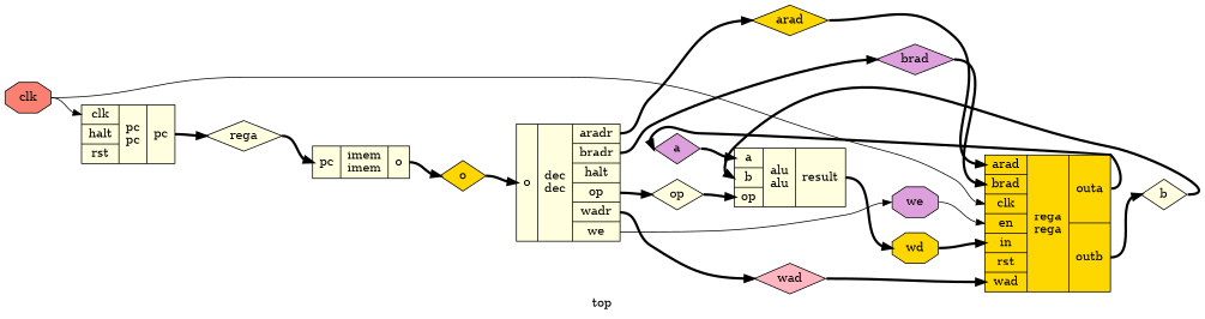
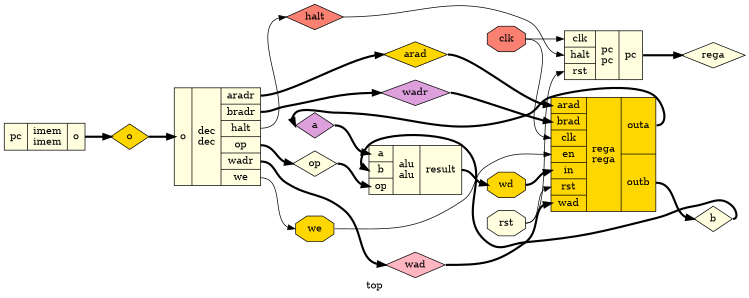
  digraph {
    label=top
    rankdir=LR
    remincross=true
    node [color=black fillcolor=lightyellow fontcolor=black shape=diamond style=filled]
    edge [color=black headport=w style="setlinewidth(3)" tailport=e]
    n1 [fillcolor=plum label=a]
    n2 [label="{{<p2> a|<p4> b|<p9> op}|alu\nalu|{<p15> result}}" shape=record color="" fontcolor=""]
    n3 [fillcolor=gold label=wd shape=octagon]
    n4 [fillcolor=gold label=arad]
    n5 [fillcolor=gold label="{{<p3> arad|<p5> brad|<p6> clk|<p23> en|<p24> in|<p11> rst|<p12> wad}|rega\nrega|{<p25> outa|<p26> outb}}" shape=record color="" fontcolor=""]
    n6 [label=b]
-   n7 [fillcolor=plum label=brad]
+   n7 [fillcolor=plum label=wadr]
    n8 [fillcolor=salmon label=clk shape=octagon]
    n9 [label="{{<p6> clk|<p7> halt|<p11> rst}|pc\npc|{<p21> pc}}" shape=record color="" fontcolor=""]
    n10 [label=rega]
+   n11 [fillcolor=salmon label=halt]
    n12 [fillcolor=gold label=o]
    n13 [label="{{<p8> o}|dec\ndec|{<p17> aradr|<p18> bradr|<p7> halt|<p9> op|<p19> wadr|<p14> we}}" shape=record color="" fontcolor=""]
    n14 [label=op]
    n15 [fillcolor=lightpink label=wad]
-   n16 [fillcolor=plum label=we shape=octagon]
+   n16 [fillcolor=gold label=we shape=octagon]
    n17 [label="{{<p21> pc}|imem\nimem|{<p8> o}}" shape=record color="" fontcolor=""]
+   n18 [label=rst shape=octagon]
    n1 -> n2 [headport="p2:w"]
    n2 -> n3 [tailport="p15:e"]
    n3 -> n5 [headport="p24:w"]
    n4 -> n5 [headport="p3:w"]
    n5 -> n1 [tailport="p25:e"]
    n5 -> n6 [tailport="p26:e"]
    n6 -> n2 [headport="p4:w"]
    n7 -> n5 [headport="p5:w"]
    n8 -> n5 [headport="p6:w" style=""]
    n8 -> n9 [headport="p6:w" style=""]
    n9 -> n10 [tailport="p21:e"]
-   n10 -> n17 [headport="p21:w"]
+   n11 -> n9 [headport="p7:w" style=""]
    n12 -> n13 [headport="p8:w"]
    n13 -> n4 [tailport="p17:e"]
    n13 -> n7 [tailport="p18:e"]
+   n13 -> n11 [tailport="p7:e" style=""]
    n13 -> n14 [tailport="p9:e"]
    n13 -> n15 [tailport="p19:e"]
    n13 -> n16 [tailport="p14:e" style=""]
    n14 -> n2 [headport="p9:w"]
    n15 -> n5 [headport="p12:w"]
    n16 -> n5 [headport="p23:w" style=""]
    n17 -> n12 [tailport="p8:e"]
+   n18 -> n5 [headport="p11:w" style=""]
+   n18 -> n9 [headport="p11:w" style=""]
  }
